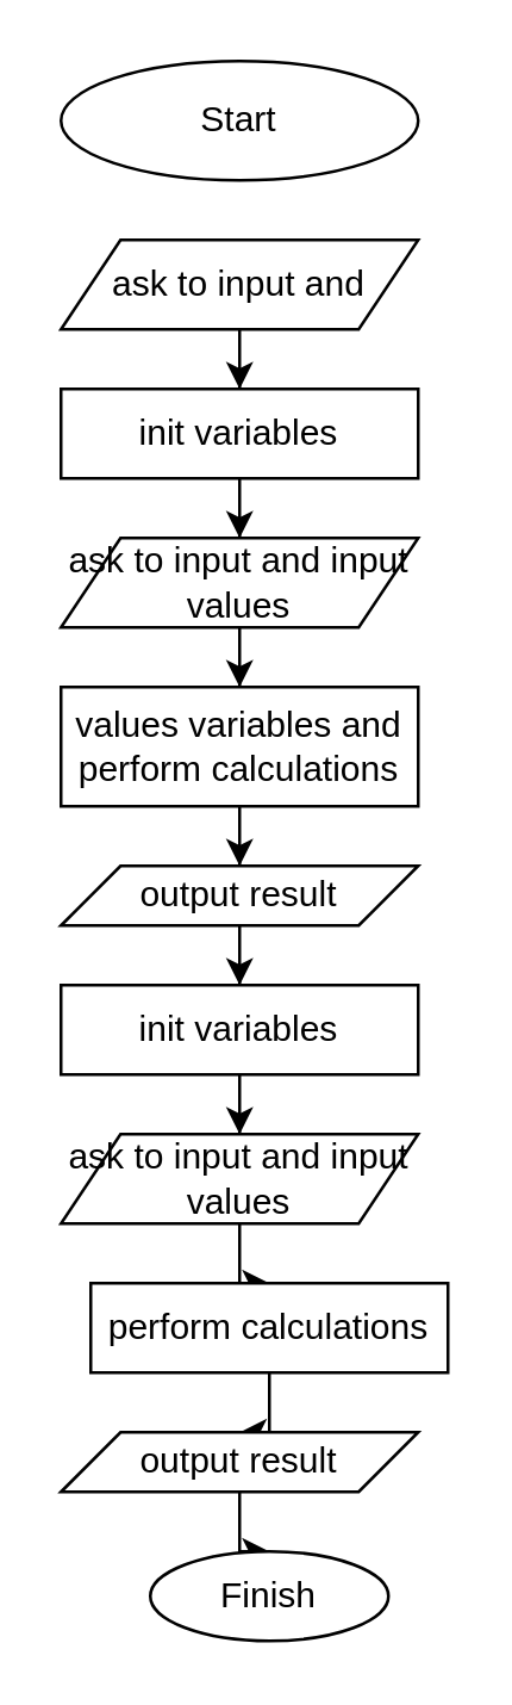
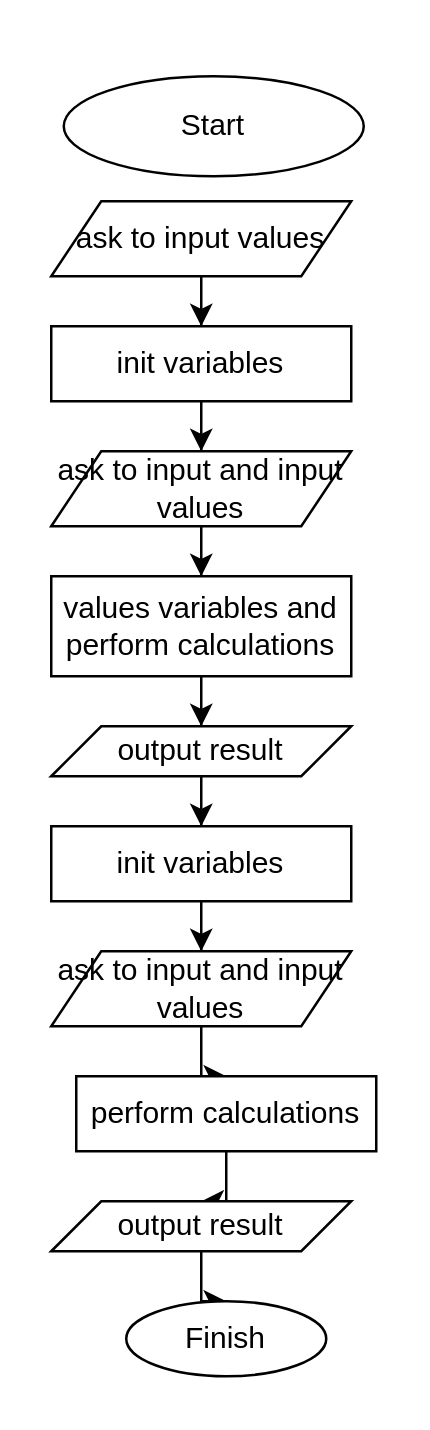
  <mxCell id="0" />
  <mxCell id="1" parent="0" />
- <mxCell id="2" value="Start" style="ellipse;whiteSpace=wrap;html=1;" vertex="1" parent="1"><mxGeometry x="20" y="20" width="120" height="40" as="geometry" /></mxCell>
+ <mxCell id="2" value="Start" style="ellipse;whiteSpace=wrap;html=1;" vertex="1" parent="1"><mxGeometry x="25" y="30" width="120" height="40" as="geometry" /></mxCell>
  <mxCell id="3" value="" style="edgeStyle=orthogonalEdgeStyle;rounded=0;orthogonalLoop=1;jettySize=auto;html=1;" edge="1" parent="1" source="4" target="6"><mxGeometry relative="1" as="geometry" /></mxCell>
- <mxCell id="4" value="ask to input and" style="shape=parallelogram;perimeter=parallelogramPerimeter;whiteSpace=wrap;html=1;fixedSize=1;" vertex="1" parent="1"><mxGeometry x="20" y="80" width="120" height="30" as="geometry" /></mxCell>
+ <mxCell id="4" value="ask to input values" style="shape=parallelogram;perimeter=parallelogramPerimeter;whiteSpace=wrap;html=1;fixedSize=1;" vertex="1" parent="1"><mxGeometry x="20" y="80" width="120" height="30" as="geometry" /></mxCell>
  <mxCell id="5" value="" style="edgeStyle=orthogonalEdgeStyle;rounded=0;orthogonalLoop=1;jettySize=auto;html=1;" edge="1" parent="1" source="6" target="8"><mxGeometry relative="1" as="geometry" /></mxCell>
  <mxCell id="6" value="init variables" style="whiteSpace=wrap;html=1;" vertex="1" parent="1"><mxGeometry x="20" y="130" width="120" height="30" as="geometry" /></mxCell>
  <mxCell id="7" value="" style="edgeStyle=orthogonalEdgeStyle;rounded=0;orthogonalLoop=1;jettySize=auto;html=1;" edge="1" parent="1" source="8" target="10"><mxGeometry relative="1" as="geometry" /></mxCell>
  <mxCell id="8" value="ask to input and input values" style="shape=parallelogram;perimeter=parallelogramPerimeter;whiteSpace=wrap;html=1;fixedSize=1;" vertex="1" parent="1"><mxGeometry x="20" y="180" width="120" height="30" as="geometry" /></mxCell>
  <mxCell id="9" value="" style="edgeStyle=orthogonalEdgeStyle;rounded=0;orthogonalLoop=1;jettySize=auto;html=1;" edge="1" parent="1" source="10" target="12"><mxGeometry relative="1" as="geometry" /></mxCell>
  <mxCell id="10" value="values variables and perform calculations" style="whiteSpace=wrap;html=1;" vertex="1" parent="1"><mxGeometry x="20" y="230" width="120" height="40" as="geometry" /></mxCell>
  <mxCell id="11" value="" style="edgeStyle=orthogonalEdgeStyle;rounded=0;orthogonalLoop=1;jettySize=auto;html=1;" edge="1" parent="1" source="12" target="14"><mxGeometry relative="1" as="geometry" /></mxCell>
  <mxCell id="12" value="output result" style="shape=parallelogram;perimeter=parallelogramPerimeter;whiteSpace=wrap;html=1;fixedSize=1;" vertex="1" parent="1"><mxGeometry x="20" y="290" width="120" height="20" as="geometry" /></mxCell>
  <mxCell id="13" value="" style="edgeStyle=orthogonalEdgeStyle;rounded=0;orthogonalLoop=1;jettySize=auto;html=1;" edge="1" parent="1" source="14" target="16"><mxGeometry relative="1" as="geometry" /></mxCell>
  <mxCell id="14" value="init variables" style="whiteSpace=wrap;html=1;" vertex="1" parent="1"><mxGeometry x="20" y="330" width="120" height="30" as="geometry" /></mxCell>
  <mxCell id="15" value="" style="edgeStyle=orthogonalEdgeStyle;rounded=0;orthogonalLoop=1;jettySize=auto;html=1;" edge="1" parent="1" source="16" target="18"><mxGeometry relative="1" as="geometry" /></mxCell>
  <mxCell id="16" value="ask to input and input values" style="shape=parallelogram;perimeter=parallelogramPerimeter;whiteSpace=wrap;html=1;fixedSize=1;" vertex="1" parent="1"><mxGeometry x="20" y="380" width="120" height="30" as="geometry" /></mxCell>
  <mxCell id="17" value="" style="edgeStyle=orthogonalEdgeStyle;rounded=0;orthogonalLoop=1;jettySize=auto;html=1;" edge="1" parent="1" source="18" target="20"><mxGeometry relative="1" as="geometry" /></mxCell>
  <mxCell id="18" value="perform calculations" style="whiteSpace=wrap;html=1;" vertex="1" parent="1"><mxGeometry x="30" y="430" width="120" height="30" as="geometry" /></mxCell>
  <mxCell id="19" value="" style="edgeStyle=orthogonalEdgeStyle;rounded=0;orthogonalLoop=1;jettySize=auto;html=1;" edge="1" parent="1" source="20" target="21"><mxGeometry relative="1" as="geometry" /></mxCell>
  <mxCell id="20" value="output result" style="shape=parallelogram;perimeter=parallelogramPerimeter;whiteSpace=wrap;html=1;fixedSize=1;" vertex="1" parent="1"><mxGeometry x="20" y="480" width="120" height="20" as="geometry" /></mxCell>
  <mxCell id="21" value="Finish" style="ellipse;whiteSpace=wrap;html=1;" vertex="1" parent="1"><mxGeometry x="50" y="520" width="80" height="30" as="geometry" /></mxCell>
